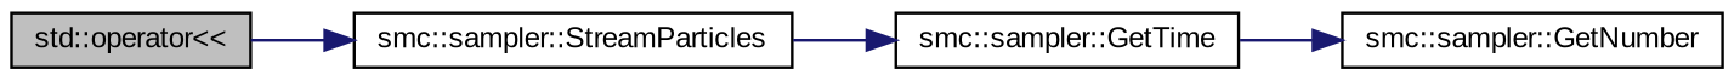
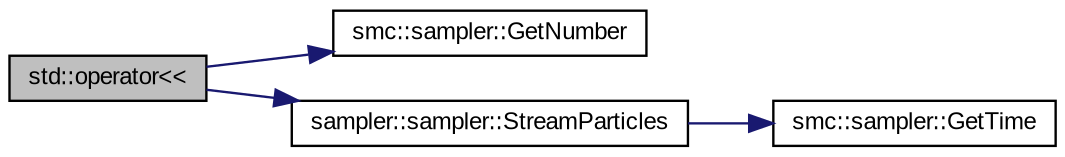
  digraph {
    fontname="Liberation Sans"
    rankdir=LR
    node [color=black fillcolor=white fontname="Liberation Sans" fontsize=10 shape=record style=filled]
    edge [color=midnightblue fontname="Liberation Sans" fontsize=10 labelfontname=Helvetica labelfontsize=10 style=solid]
    n1 [fillcolor=grey75 fontcolor=black height=0.2 label="std::operator\<\<" width=0.4]
    n2 [height=0.2 label="smc::sampler::GetNumber" width=0.4]
-   n3 [height=0.2 label="smc::sampler::StreamParticles" width=0.4]
+   n3 [height=0.2 label="sampler::sampler::StreamParticles" width=0.4]
    n4 [height=0.2 label="smc::sampler::GetTime" width=0.4]
-   n4 -> n2
+   n1 -> n2
    n1 -> n3
    n3 -> n4
  }
